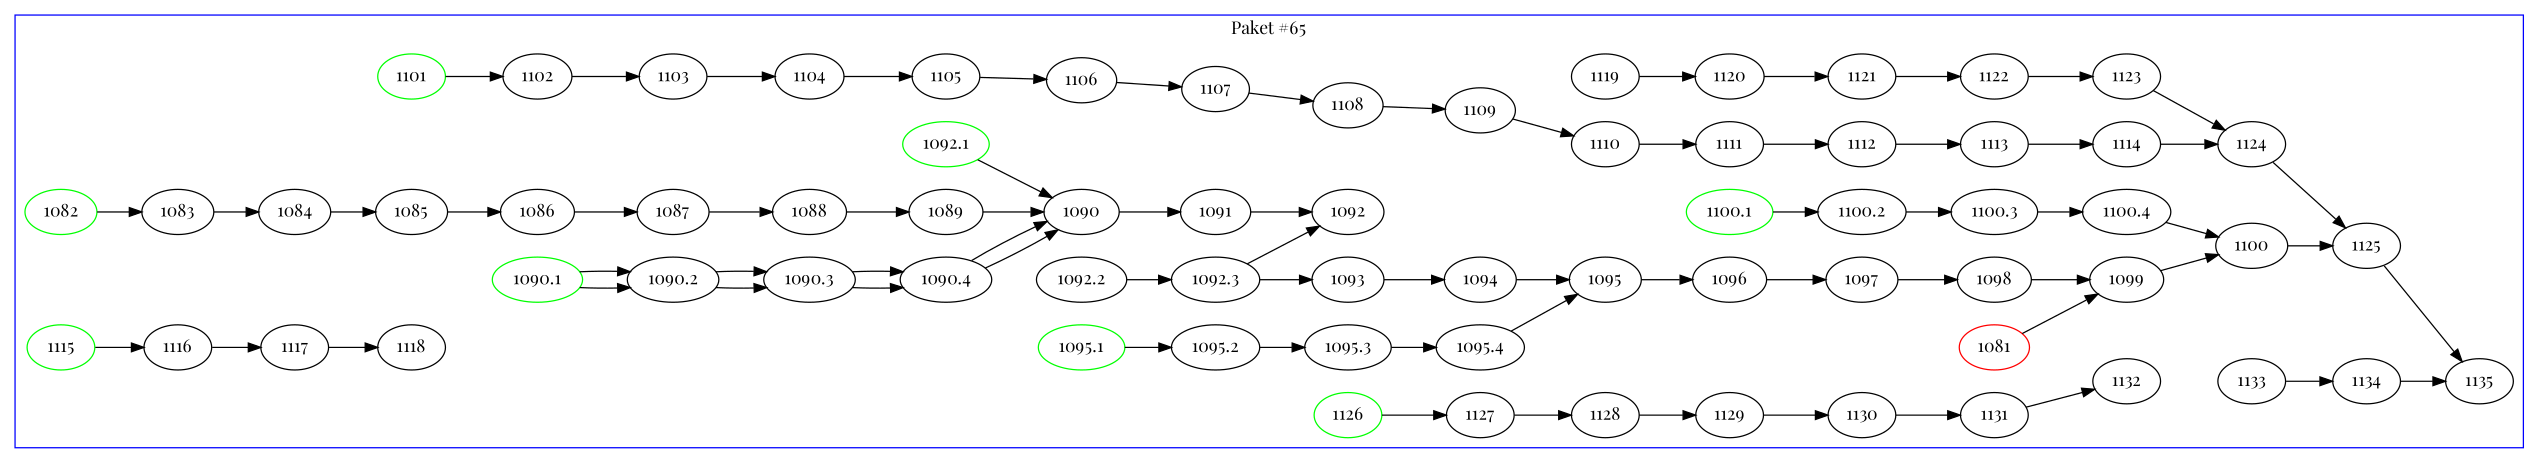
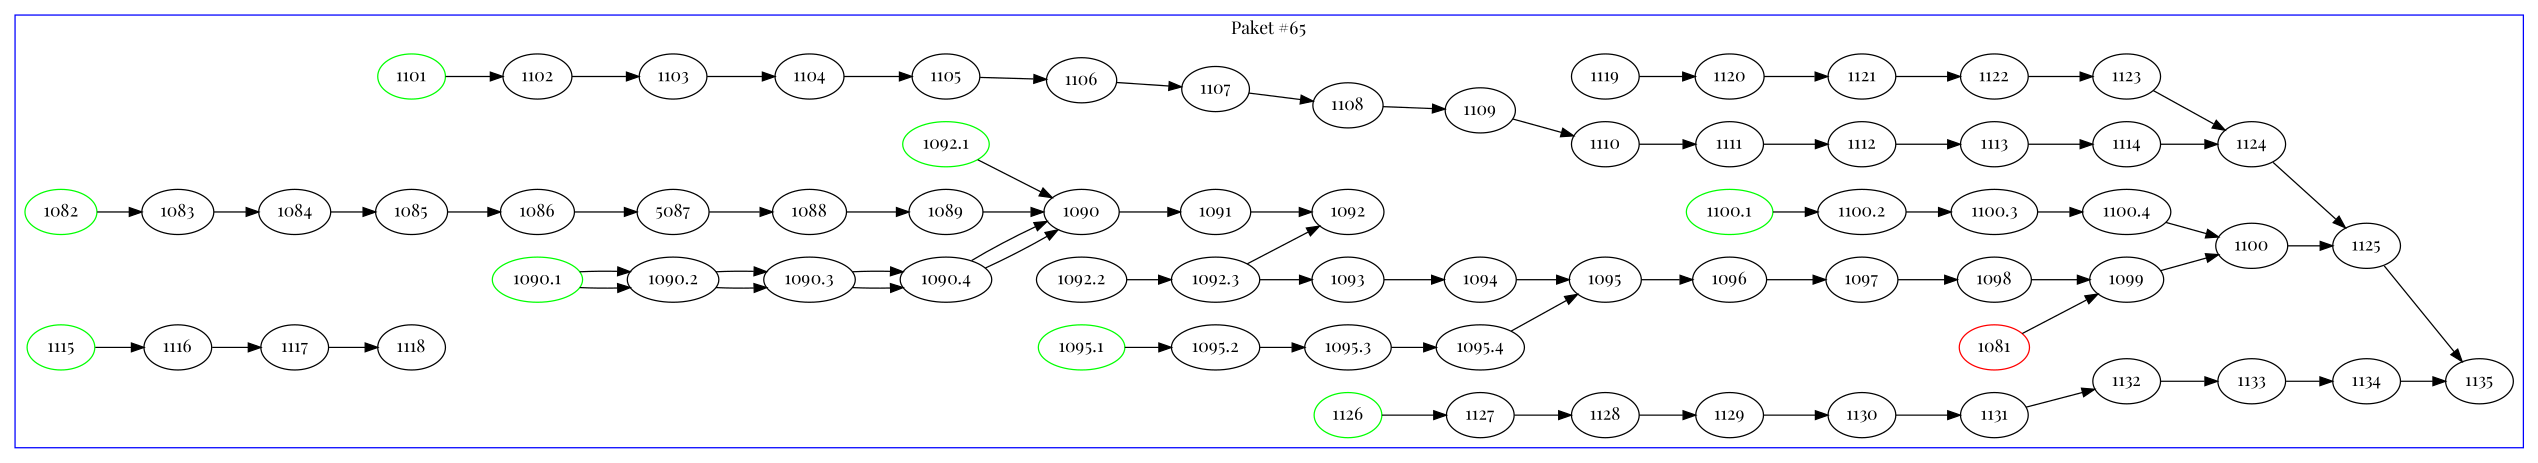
  digraph {
    fontname="Playfair Display"
    rankdir=LR
    node [fontname="Playfair Display"]
    edge [fontname="Playfair Display"]
    1081 [color=red]
    1099
    1082 [color=green]
    1083
    1090.1 [color=green]
    1090.2
    1092.1 [color=green]
    1092.2
    1095.1 [color=green]
    1095.2
    1100.1 [color=green]
    1100.2
    1101 [color=green]
    1102
    1115 [color=green]
    1116
    1126 [color=green]
    1127
    1100
    1084
    1085
    1086
-   1087
+   1087 [label=5087]
    1088
    1089
    1090
    1091
    1090.3
    1090.4
    1092
    1093
    1092.3
    1094
    1095
    1096
    1095.3
    1095.4
    1097
    1098
    1125
    1100.3
    1100.4
    1135
    1103
    1104
    1105
    1106
    1107
    1108
    1109
    1110
    1111
    1112
    1113
    1114
    1124
    1117
    1118
    1119
    1120
    1121
    1122
    1123
    1128
    1129
    1130
    1131
    1132
    1133
    1134
    subgraph cluster_1 {
      color=blue
      label="Paket #65"
      1081
      1099
      1082
      1083
      1090.1
      1090.2
      1092.1
      1092.2
      1095.1
      1095.2
      1100.1
      1100.2
      1101
      1102
      1115
      1116
      1126
      1127
      1100
      1084
      1085
      1086
      1087
      1088
      1089
      1090
      1091
      1090.3
      1090.4
      1092
      1093
      1092.3
      1094
      1095
      1096
      1095.3
      1095.4
      1097
      1098
      1125
      1100.3
      1100.4
      1135
      1103
      1104
      1105
      1106
      1107
      1108
      1109
      1110
      1111
      1112
      1113
      1114
      1124
      1117
      1118
      1119
      1120
      1121
      1122
      1123
      1128
      1129
      1130
      1131
      1132
      1133
      1134
    }
    1081 -> 1099
    1099 -> 1100
    1082 -> 1083
    1083 -> 1084
    1090.1 -> 1090.2
    1090.1 -> 1090.2
    1090.2 -> 1090.3
    1090.2 -> 1090.3
    1092.1 -> 1090
    1092.2 -> 1092.3
    1095.1 -> 1095.2
    1095.2 -> 1095.3
    1100.1 -> 1100.2
    1100.2 -> 1100.3
    1101 -> 1102
    1102 -> 1103
    1115 -> 1116
    1116 -> 1117
    1126 -> 1127
    1127 -> 1128
    1100 -> 1125
    1084 -> 1085
    1085 -> 1086
    1086 -> 1087
    1087 -> 1088
    1088 -> 1089
    1089 -> 1090
    1090 -> 1091
    1091 -> 1092
    1090.3 -> 1090.4
    1090.3 -> 1090.4
    1090.4 -> 1090
    1090.4 -> 1090
    1093 -> 1094
    1092.3 -> 1092
    1092.3 -> 1093
    1094 -> 1095
    1095 -> 1096
    1096 -> 1097
    1095.3 -> 1095.4
    1095.4 -> 1095
    1097 -> 1098
    1098 -> 1099
    1125 -> 1135
    1100.3 -> 1100.4
    1100.4 -> 1100
    1103 -> 1104
    1104 -> 1105
    1105 -> 1106
    1106 -> 1107
    1107 -> 1108
    1108 -> 1109
    1109 -> 1110
    1110 -> 1111
    1111 -> 1112
    1112 -> 1113
    1113 -> 1114
    1114 -> 1124
    1124 -> 1125
    1117 -> 1118
    1119 -> 1120
    1120 -> 1121
    1121 -> 1122
    1122 -> 1123
    1123 -> 1124
    1128 -> 1129
    1129 -> 1130
    1130 -> 1131
    1131 -> 1132
+   1132 -> 1133
    1133 -> 1134
    1134 -> 1135
  }
